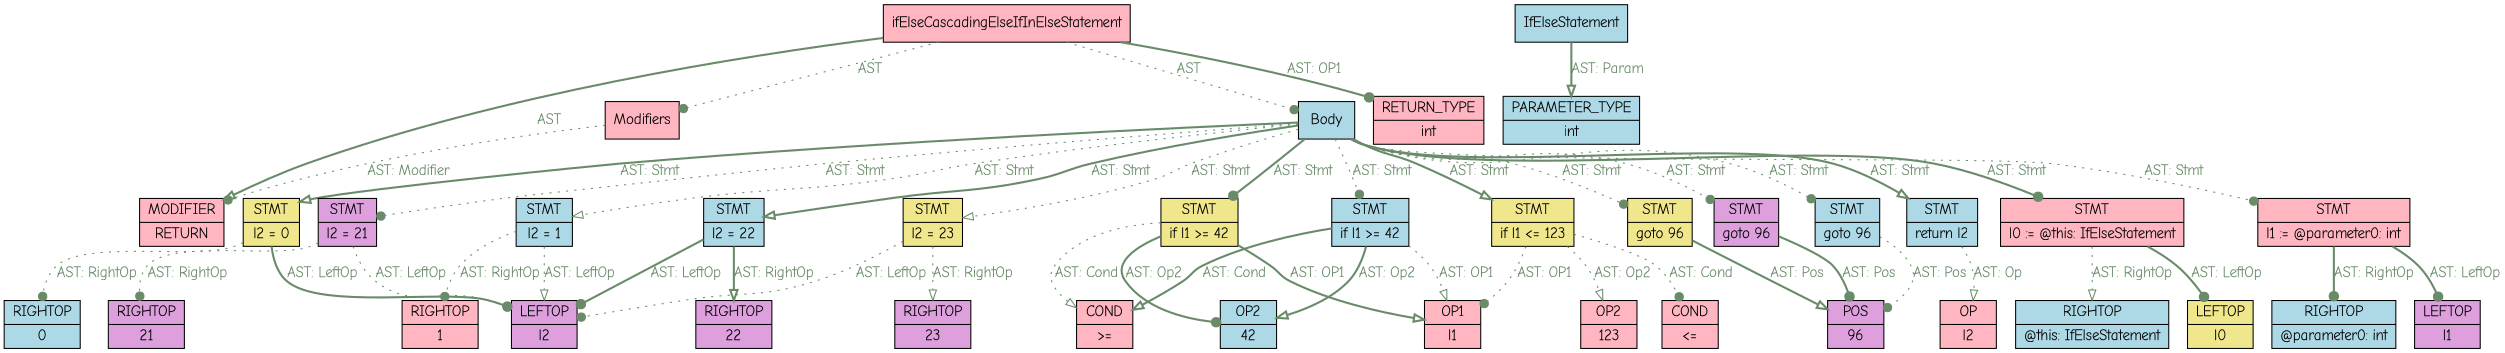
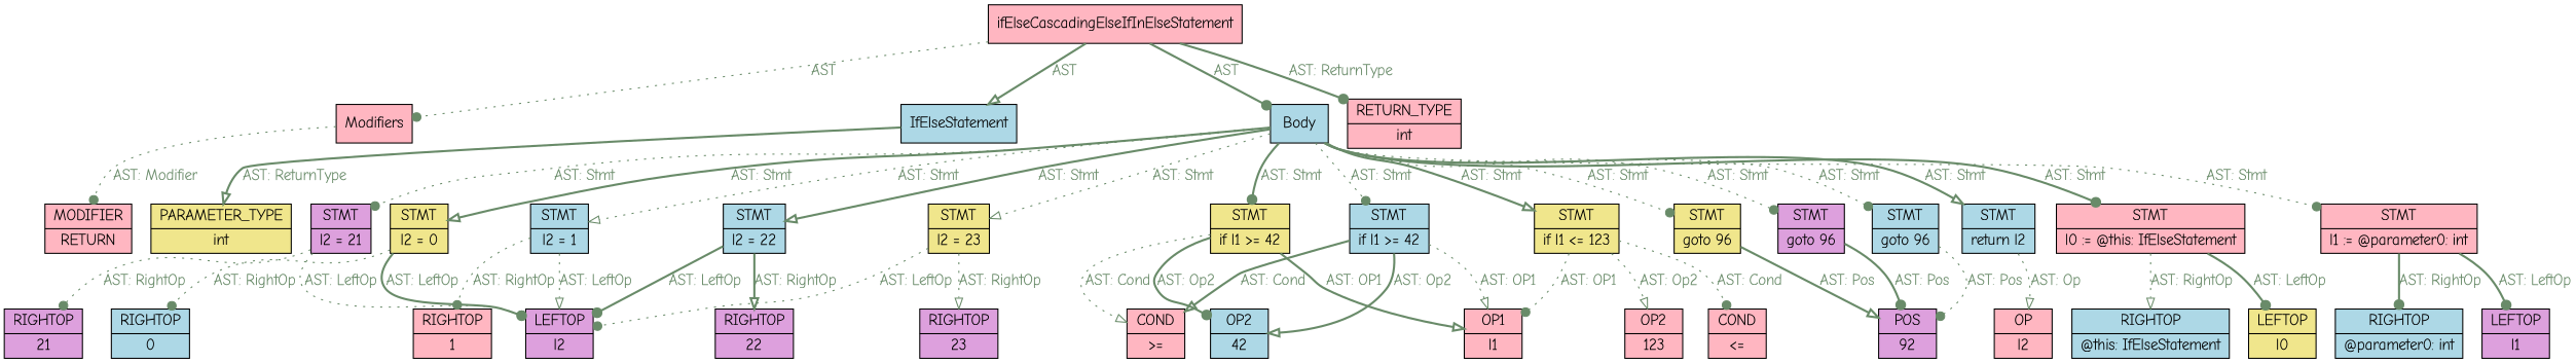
  digraph {
    fontname="Comic Neue"
    rankdir=TB
    node [fillcolor=lightpink fontname="Comic Neue" shape=record style=filled]
    edge [arrowhead=dot color=darkseagreen4 fontcolor=darkseagreen4 fontname="Comic Neue" style=dotted]
    n1 [label=ifElseCascadingElseIfInElseStatement]
    n2 [label=Modifiers]
    n3 [fillcolor=lightblue label=IfElseStatement]
    n4 [fillcolor=lightblue label=Body]
    n5 [label="{<f0> RETURN_TYPE | <f1> int}"]
    n6 [label="{<f0> MODIFIER | <f1> RETURN}"]
-   n7 [fillcolor=lightblue label="{<f0> PARAMETER_TYPE | <f1> int}"]
+   n7 [fillcolor=khaki label="{<f0> PARAMETER_TYPE | <f1> int}"]
    n8 [label="{<f0> STMT | <f1> l0 := @this: IfElseStatement}"]
    n9 [label="{<f0> STMT | <f1> l1 := @parameter0: int}"]
    n10 [fillcolor=khaki label="{<f0> STMT | <f1> l2 = 0}"]
    n11 [fillcolor=khaki label="{<f0> STMT | <f1> if l1 &gt;= 42}"]
    n12 [fillcolor=lightblue label="{<f0> STMT | <f1> l2 = 1}"]
    n13 [fillcolor=khaki label="{<f0> STMT | <f1> goto 96}"]
    n14 [fillcolor=lightblue label="{<f0> STMT | <f1> if l1 &gt;= 42}"]
    n15 [fillcolor=plum label="{<f0> STMT | <f1> l2 = 21}"]
    n16 [fillcolor=plum label="{<f0> STMT | <f1> goto 96}"]
    n17 [fillcolor=khaki label="{<f0> STMT | <f1> if l1 &lt;= 123}"]
    n18 [fillcolor=lightblue label="{<f0> STMT | <f1> l2 = 22}"]
    n19 [fillcolor=lightblue label="{<f0> STMT | <f1> goto 96}"]
    n20 [fillcolor=khaki label="{<f0> STMT | <f1> l2 = 23}"]
    n21 [fillcolor=lightblue label="{<f0> STMT | <f1> return l2}"]
    n22 [fillcolor=khaki label="{<f0> LEFTOP | <f1> l0}"]
    n23 [fillcolor=lightblue label="{<f0> RIGHTOP | <f1> @this: IfElseStatement}"]
    n24 [fillcolor=plum label="{<f0> LEFTOP | <f1> l1}"]
    n25 [fillcolor=lightblue label="{<f0> RIGHTOP | <f1> @parameter0: int}"]
    n26 [fillcolor=plum label="{<f0> LEFTOP | <f1> l2}"]
    n27 [fillcolor=lightblue label="{<f0> RIGHTOP | <f1> 0}"]
    n28 [label="{<f0> OP1 | <f1> l1}"]
    n29 [label="{<f0> COND | <f1>  &gt;= }"]
    n30 [fillcolor=lightblue label="{<f0> OP2 | <f1> 42}"]
    n31 [label="{<f0> RIGHTOP | <f1> 1}"]
-   n32 [fillcolor=plum label="{<f0> POS | <f1> 96}"]
+   n32 [fillcolor=plum label="{<f0> POS | <f1> 92}"]
    n33 [fillcolor=plum label="{<f0> RIGHTOP | <f1> 21}"]
    n34 [label="{<f0> COND | <f1>  &lt;= }"]
    n35 [label="{<f0> OP2 | <f1> 123}"]
    n36 [fillcolor=plum label="{<f0> RIGHTOP | <f1> 22}"]
    n37 [fillcolor=plum label="{<f0> RIGHTOP | <f1> 23}"]
    n38 [label="{<f0> OP | <f1> l2}"]
    n1 -> n2 [label=AST]
-   n1 -> n6 [arrowhead=onormal label=AST style=bold]
-   n1 -> n4 [label=AST]
-   n1 -> n5 [label="AST: OP1" style=bold]
+   n1 -> n3 [arrowhead=onormal label=AST style=bold]
+   n1 -> n4 [label=AST style=bold]
+   n1 -> n5 [label="AST: ReturnType" style=bold]
    n2 -> n6 [label="AST: Modifier"]
-   n3 -> n7 [arrowhead=onormal label="AST: Param" style=bold]
+   n3 -> n7 [arrowhead=onormal label="AST: ReturnType" style=bold]
    n4 -> n8 [label="AST: Stmt" style=bold]
    n4 -> n9 [label="AST: Stmt"]
    n4 -> n10 [arrowhead=onormal label="AST: Stmt" style=bold]
    n4 -> n11 [label="AST: Stmt" style=bold]
    n4 -> n12 [arrowhead=onormal label="AST: Stmt"]
    n4 -> n13 [label="AST: Stmt"]
    n4 -> n14 [label="AST: Stmt"]
    n4 -> n15 [label="AST: Stmt"]
    n4 -> n16 [label="AST: Stmt"]
    n4 -> n17 [arrowhead=onormal label="AST: Stmt" style=bold]
    n4 -> n18 [arrowhead=onormal label="AST: Stmt" style=bold]
    n4 -> n19 [label="AST: Stmt"]
    n4 -> n20 [arrowhead=onormal label="AST: Stmt"]
    n4 -> n21 [arrowhead=onormal label="AST: Stmt" style=bold]
    n8 -> n22 [label="AST: LeftOp" style=bold]
    n8 -> n23 [arrowhead=onormal label="AST: RightOp"]
    n9 -> n24 [label="AST: LeftOp" style=bold]
    n9 -> n25 [label="AST: RightOp" style=bold]
    n10 -> n26 [label="AST: LeftOp" style=bold]
    n10 -> n27 [label="AST: RightOp"]
    n11 -> n28 [arrowhead=onormal label="AST: OP1" style=bold]
    n11 -> n29 [arrowhead=onormal label="AST: Cond"]
    n11 -> n30 [label="AST: Op2" style=bold]
    n12 -> n26 [arrowhead=onormal label="AST: LeftOp"]
    n12 -> n31 [label="AST: RightOp"]
    n13 -> n32 [arrowhead=onormal label="AST: Pos" style=bold]
    n14 -> n28 [arrowhead=onormal label="AST: OP1"]
    n14 -> n29 [arrowhead=onormal label="AST: Cond" style=bold]
    n14 -> n30 [arrowhead=onormal label="AST: Op2" style=bold]
    n15 -> n26 [label="AST: LeftOp"]
    n15 -> n33 [label="AST: RightOp"]
    n16 -> n32 [label="AST: Pos" style=bold]
    n17 -> n28 [label="AST: OP1"]
    n17 -> n34 [label="AST: Cond"]
    n17 -> n35 [arrowhead=onormal label="AST: Op2"]
    n18 -> n26 [label="AST: LeftOp" style=bold]
    n18 -> n36 [arrowhead=onormal label="AST: RightOp" style=bold]
    n19 -> n32 [label="AST: Pos"]
    n20 -> n26 [label="AST: LeftOp"]
    n20 -> n37 [arrowhead=onormal label="AST: RightOp"]
    n21 -> n38 [arrowhead=onormal label="AST: Op"]
  }
